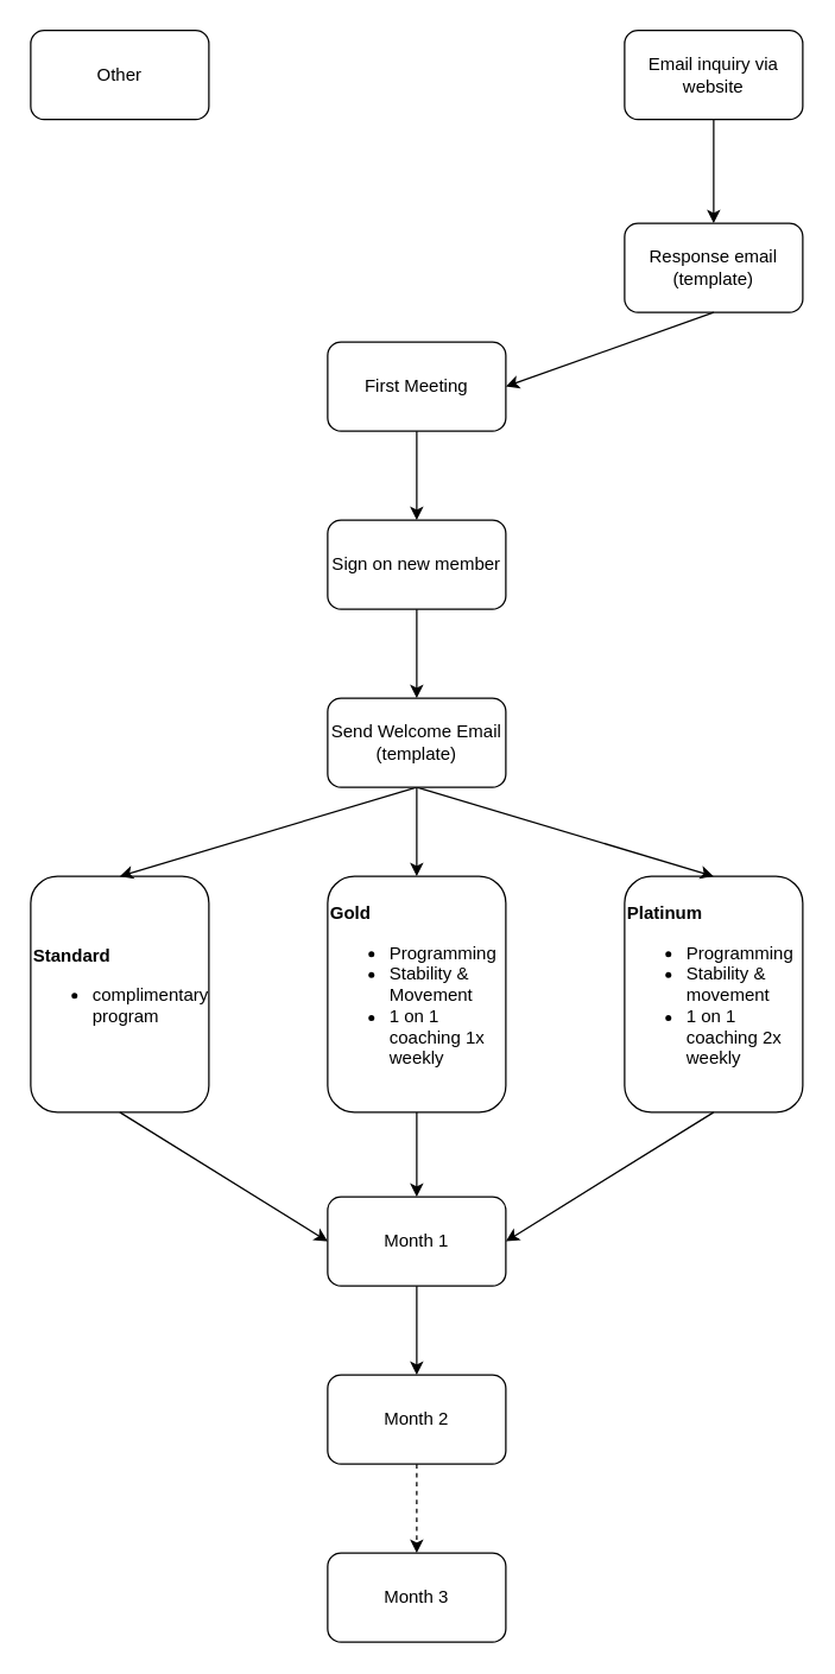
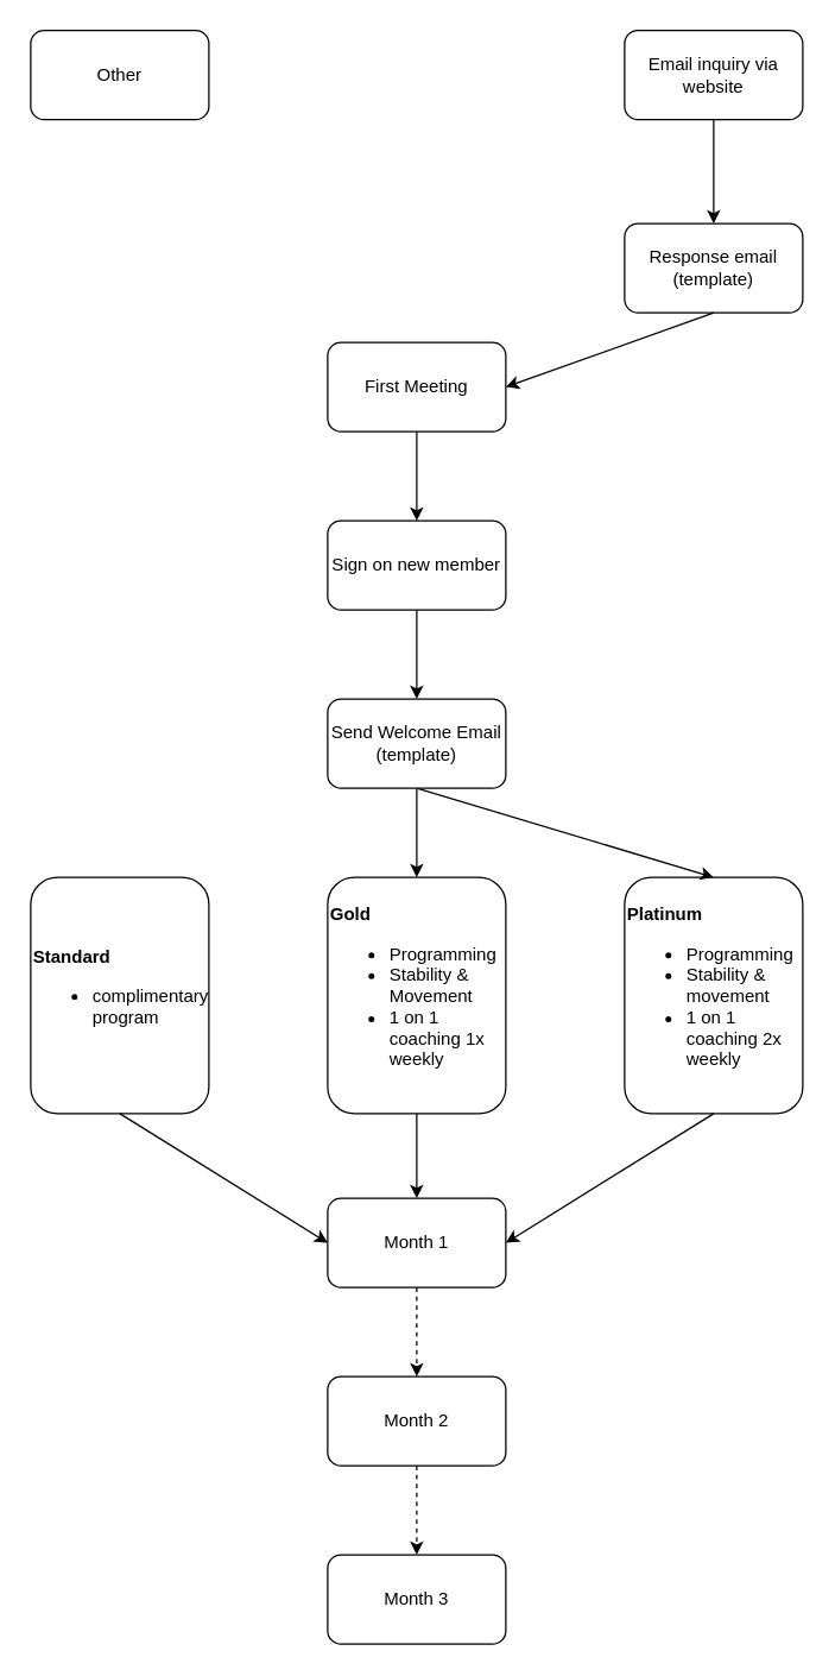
  <mxCell id="0" />
  <mxCell id="1" parent="0" />
  <mxCell id="2" value="Email inquiry via website" style="rounded=1;whiteSpace=wrap;html=1;" vertex="1" parent="1"><mxGeometry x="420" y="20" width="120" height="60" as="geometry" /></mxCell>
  <mxCell id="3" value="Other" style="rounded=1;whiteSpace=wrap;html=1;" vertex="1" parent="1"><mxGeometry x="20" y="20" width="120" height="60" as="geometry" /></mxCell>
  <mxCell id="4" value="Response email&lt;div&gt;(template)&lt;/div&gt;" style="rounded=1;whiteSpace=wrap;html=1;" vertex="1" parent="1"><mxGeometry x="420" y="150" width="120" height="60" as="geometry" /></mxCell>
  <mxCell id="5" value="First Meeting" style="rounded=1;whiteSpace=wrap;html=1;" vertex="1" parent="1"><mxGeometry x="220" y="230" width="120" height="60" as="geometry" /></mxCell>
  <mxCell id="6" value="" style="endArrow=classic;html=1;rounded=0;exitX=0.5;exitY=1;exitDx=0;exitDy=0;entryX=1;entryY=0.5;entryDx=0;entryDy=0;" edge="1" parent="1" source="4" target="5"><mxGeometry width="50" height="50" relative="1" as="geometry"><mxPoint x="290" y="300" as="sourcePoint" /><mxPoint x="340" y="250" as="targetPoint" /></mxGeometry></mxCell>
  <mxCell id="7" value="" style="endArrow=classic;html=1;rounded=0;exitX=0.5;exitY=1;exitDx=0;exitDy=0;entryX=0.5;entryY=0;entryDx=0;entryDy=0;" edge="1" parent="1" source="2" target="4"><mxGeometry width="50" height="50" relative="1" as="geometry"><mxPoint x="290" y="300" as="sourcePoint" /><mxPoint x="340" y="250" as="targetPoint" /></mxGeometry></mxCell>
  <mxCell id="8" value="&lt;b&gt;Standard&lt;/b&gt;&lt;div&gt;&lt;ul&gt;&lt;li&gt;complimentary program&lt;/li&gt;&lt;/ul&gt;&lt;/div&gt;" style="rounded=1;whiteSpace=wrap;html=1;align=left;" vertex="1" parent="1"><mxGeometry x="20" y="590" width="120" height="159" as="geometry" /></mxCell>
  <mxCell id="9" value="&lt;span style=&quot;background-color: initial;&quot;&gt;&lt;b&gt;Gold&lt;/b&gt;&lt;/span&gt;&lt;br&gt;&lt;ul&gt;&lt;li&gt;Programming&lt;/li&gt;&lt;li&gt;Stability &amp;amp; Movement&lt;/li&gt;&lt;li&gt;1 on 1 coaching 1x weekly&lt;/li&gt;&lt;/ul&gt;" style="rounded=1;whiteSpace=wrap;html=1;align=left;" vertex="1" parent="1"><mxGeometry x="220" y="590" width="120" height="159" as="geometry" /></mxCell>
  <mxCell id="10" value="&lt;b&gt;Platinum&lt;/b&gt;&lt;div&gt;&lt;ul&gt;&lt;li&gt;Programming&lt;/li&gt;&lt;li&gt;Stability &amp;amp; movement&lt;/li&gt;&lt;li&gt;1 on 1 coaching 2x weekly&lt;/li&gt;&lt;/ul&gt;&lt;/div&gt;" style="rounded=1;whiteSpace=wrap;html=1;align=left;" vertex="1" parent="1"><mxGeometry x="420" y="590" width="120" height="159" as="geometry" /></mxCell>
  <mxCell id="11" value="" style="endArrow=classic;html=1;rounded=0;entryX=0.5;entryY=0;entryDx=0;entryDy=0;exitX=0.5;exitY=1;exitDx=0;exitDy=0;" edge="1" parent="1" source="14" target="9"><mxGeometry width="50" height="50" relative="1" as="geometry"><mxPoint x="270" y="530" as="sourcePoint" /><mxPoint x="340" y="390" as="targetPoint" /></mxGeometry></mxCell>
  <mxCell id="12" value="" style="endArrow=classic;html=1;rounded=0;entryX=0.5;entryY=0;entryDx=0;entryDy=0;exitX=0.5;exitY=1;exitDx=0;exitDy=0;" edge="1" parent="1" source="14" target="10"><mxGeometry width="50" height="50" relative="1" as="geometry"><mxPoint x="410" y="580" as="sourcePoint" /><mxPoint x="340" y="390" as="targetPoint" /></mxGeometry></mxCell>
- <mxCell id="13" value="" style="endArrow=classic;html=1;rounded=0;entryX=0.5;entryY=0;entryDx=0;entryDy=0;exitX=0.5;exitY=1;exitDx=0;exitDy=0;" edge="1" parent="1" source="14" target="8"><mxGeometry width="50" height="50" relative="1" as="geometry"><mxPoint x="170" y="500" as="sourcePoint" /><mxPoint x="340" y="390" as="targetPoint" /></mxGeometry></mxCell>
  <mxCell id="14" value="Send Welcome Email&lt;div&gt;(template)&lt;/div&gt;" style="rounded=1;whiteSpace=wrap;html=1;" vertex="1" parent="1"><mxGeometry x="220" y="470" width="120" height="60" as="geometry" /></mxCell>
  <mxCell id="15" value="Sign on new member" style="rounded=1;whiteSpace=wrap;html=1;" vertex="1" parent="1"><mxGeometry x="220" y="350" width="120" height="60" as="geometry" /></mxCell>
  <mxCell id="16" value="" style="endArrow=classic;html=1;rounded=0;exitX=0.5;exitY=1;exitDx=0;exitDy=0;entryX=0.5;entryY=0;entryDx=0;entryDy=0;" edge="1" parent="1" source="15" target="14"><mxGeometry width="50" height="50" relative="1" as="geometry"><mxPoint x="290" y="600" as="sourcePoint" /><mxPoint x="340" y="550" as="targetPoint" /></mxGeometry></mxCell>
  <mxCell id="17" value="" style="endArrow=classic;html=1;rounded=0;exitX=0.5;exitY=1;exitDx=0;exitDy=0;entryX=0.5;entryY=0;entryDx=0;entryDy=0;" edge="1" parent="1" source="5" target="15"><mxGeometry width="50" height="50" relative="1" as="geometry"><mxPoint x="440" y="330" as="sourcePoint" /><mxPoint x="490" y="280" as="targetPoint" /></mxGeometry></mxCell>
  <mxCell id="18" value="Month 1" style="rounded=1;whiteSpace=wrap;html=1;" vertex="1" parent="1"><mxGeometry x="220" y="806" width="120" height="60" as="geometry" /></mxCell>
  <mxCell id="19" value="Month 2" style="rounded=1;whiteSpace=wrap;html=1;" vertex="1" parent="1"><mxGeometry x="220" y="926" width="120" height="60" as="geometry" /></mxCell>
  <mxCell id="20" value="Month 3" style="rounded=1;whiteSpace=wrap;html=1;" vertex="1" parent="1"><mxGeometry x="220" y="1046" width="120" height="60" as="geometry" /></mxCell>
  <mxCell id="21" value="" style="endArrow=classic;html=1;rounded=0;exitX=0.5;exitY=1;exitDx=0;exitDy=0;entryX=0.5;entryY=0;entryDx=0;entryDy=0;" edge="1" parent="1" source="9" target="18"><mxGeometry width="50" height="50" relative="1" as="geometry"><mxPoint x="290" y="660" as="sourcePoint" /><mxPoint x="340" y="610" as="targetPoint" /></mxGeometry></mxCell>
- <mxCell id="22" value="" style="endArrow=classic;html=1;rounded=0;exitX=0.5;exitY=1;exitDx=0;exitDy=0;entryX=0.5;entryY=0;entryDx=0;entryDy=0;" edge="1" parent="1" source="18" target="19"><mxGeometry width="50" height="50" relative="1" as="geometry"><mxPoint x="290" y="910" as="sourcePoint" /><mxPoint x="340" y="860" as="targetPoint" /></mxGeometry></mxCell>
+ <mxCell id="22" value="" style="endArrow=classic;html=1;rounded=0;exitX=0.5;exitY=1;exitDx=0;exitDy=0;entryX=0.5;entryY=0;entryDx=0;entryDy=0;dashed=1;" edge="1" parent="1" source="18" target="19"><mxGeometry width="50" height="50" relative="1" as="geometry"><mxPoint x="290" y="910" as="sourcePoint" /><mxPoint x="340" y="860" as="targetPoint" /></mxGeometry></mxCell>
  <mxCell id="23" value="" style="endArrow=classic;html=1;rounded=0;exitX=0.5;exitY=1;exitDx=0;exitDy=0;entryX=0.5;entryY=0;entryDx=0;entryDy=0;dashed=1;" edge="1" parent="1" source="19" target="20"><mxGeometry width="50" height="50" relative="1" as="geometry"><mxPoint x="290" y="910" as="sourcePoint" /><mxPoint x="340" y="880" as="targetPoint" /></mxGeometry></mxCell>
  <mxCell id="24" value="" style="endArrow=classic;html=1;rounded=0;exitX=0.5;exitY=1;exitDx=0;exitDy=0;entryX=1;entryY=0.5;entryDx=0;entryDy=0;" edge="1" parent="1" source="10" target="18"><mxGeometry width="50" height="50" relative="1" as="geometry"><mxPoint x="290" y="830" as="sourcePoint" /><mxPoint x="430" y="860" as="targetPoint" /></mxGeometry></mxCell>
  <mxCell id="25" value="" style="endArrow=classic;html=1;rounded=0;exitX=0.5;exitY=1;exitDx=0;exitDy=0;entryX=0;entryY=0.5;entryDx=0;entryDy=0;" edge="1" parent="1" source="8" target="18"><mxGeometry width="50" height="50" relative="1" as="geometry"><mxPoint x="290" y="830" as="sourcePoint" /><mxPoint x="110" y="850" as="targetPoint" /></mxGeometry></mxCell>
